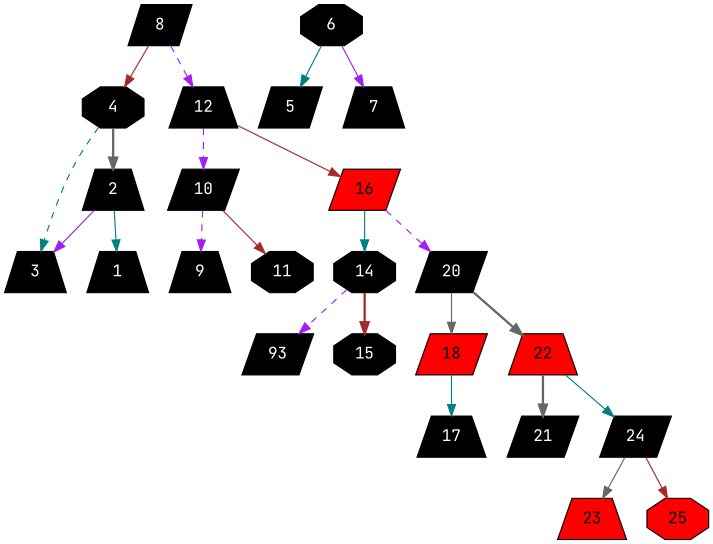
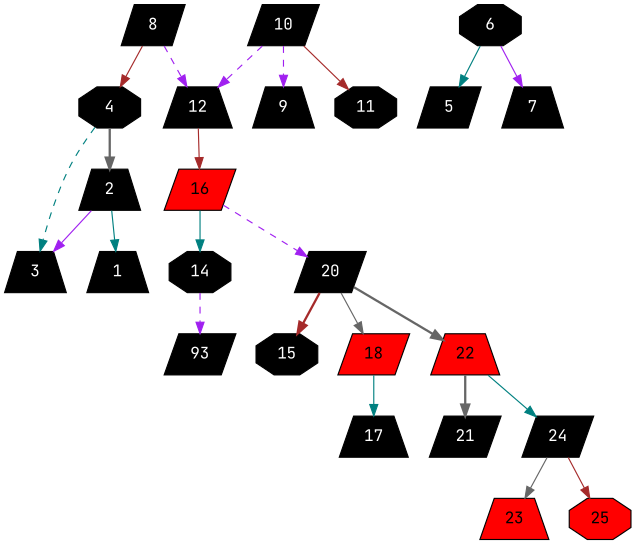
  digraph {
    fontname="JetBrains Mono"
    node [fillcolor=black fontcolor=white fontname="JetBrains Mono" shape=parallelogram style=filled]
    edge [color=purple fontname="JetBrains Mono" style=solid]
    4 [shape=octagon]
    8
    12 [shape=trapezium]
    2 [shape=trapezium]
    3 [shape=trapezium]
    10
    16 [fillcolor=red fontcolor=""]
    1 [shape=trapezium]
    6 [shape=octagon]
    5
    7 [shape=trapezium]
    9 [shape=trapezium]
    11 [shape=octagon]
    14 [shape=octagon]
    20
    n16 [label=93]
    15 [shape=octagon]
    18 [fillcolor=red fontcolor=""]
    22 [fillcolor=red shape=trapezium fontcolor=""]
    17 [shape=trapezium]
    21
    24
    23 [fillcolor=red shape=trapezium fontcolor=""]
    25 [fillcolor=red shape=octagon fontcolor=""]
    4 -> 2 [color=gray40 style=bold]
    4 -> 3 [color=teal style=dashed]
    8 -> 4 [color=brown]
    8 -> 12 [style=dashed]
-   12 -> 10 [style=dashed]
+   10 -> 12 [style=dashed]
    12 -> 16 [color=brown]
    2 -> 3
    2 -> 1 [color=teal]
    10 -> 9 [style=dashed]
    10 -> 11 [color=brown]
    16 -> 14 [color=teal]
    16 -> 20 [style=dashed]
    6 -> 5 [color=teal]
    6 -> 7
    14 -> n16 [style=dashed]
-   14 -> 15 [color=brown style=bold]
+   20 -> 15 [color=brown style=bold]
    20 -> 18 [color=gray40]
    20 -> 22 [color=gray40 style=bold]
    18 -> 17 [color=teal]
    22 -> 21 [color=gray40 style=bold]
    22 -> 24 [color=teal]
    24 -> 23 [color=gray40]
    24 -> 25 [color=brown]
  }
